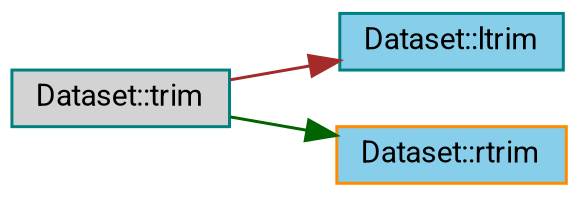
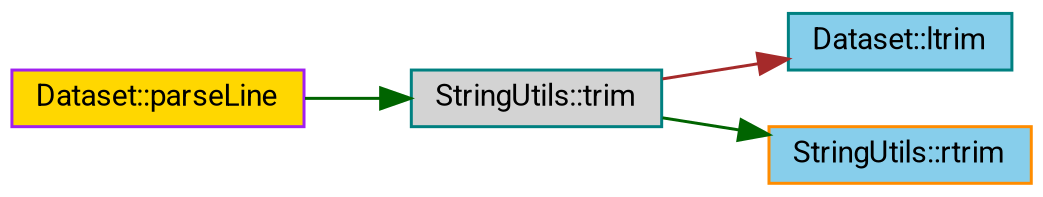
  digraph {
    fontname=Roboto
    rankdir=LR
    node [color=teal fillcolor=skyblue fontname=Roboto fontsize=10 shape=record style=filled]
    edge [color=darkgreen fontname=Roboto fontsize=10 labelfontname=Helvetica labelfontsize=10 style=solid]
-   n2 [fillcolor=lightgrey height=0.2 label="Dataset::trim" width=0.4]
+   n1 [color=purple fillcolor=gold fontcolor=black height=0.2 label="Dataset::parseLine" width=0.4]
+   n2 [fillcolor=lightgrey height=0.2 label="StringUtils::trim" width=0.4]
    n3 [height=0.2 label="Dataset::ltrim" width=0.4]
-   n4 [color=darkorange height=0.2 label="Dataset::rtrim" width=0.4]
+   n4 [color=darkorange height=0.2 label="StringUtils::rtrim" width=0.4]
+   n1 -> n2
    n2 -> n3 [color=brown]
    n2 -> n4
  }
